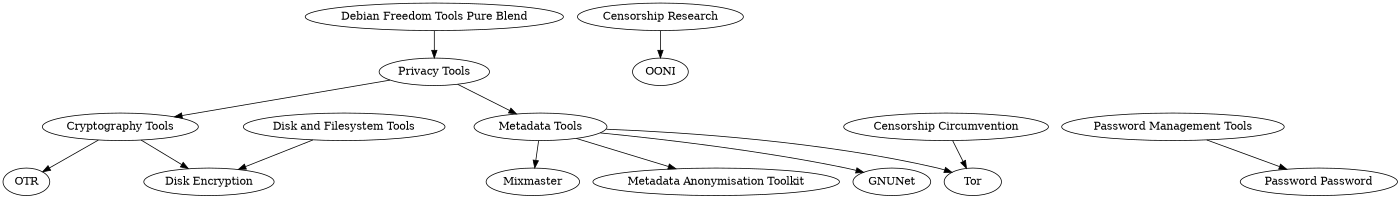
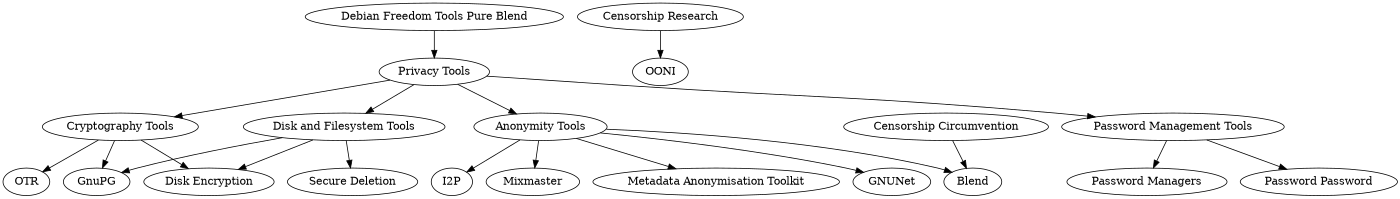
  digraph {
    n1 [label="Debian Freedom Tools Pure Blend"]
    n2 [label="Privacy Tools"]
-   n3 [label="Metadata Tools"]
+   n3 [label="Anonymity Tools"]
    n4 [label="Cryptography Tools"]
    n5 [label="Password Management Tools"]
    n6 [label="Disk and Filesystem Tools"]
-   n7 [label=Tor]
+   n7 [label=Blend]
    n8 [label=GNUNet]
+   n9 [label=I2P]
    n10 [label=Mixmaster]
    n11 [label="Metadata Anonymisation Toolkit"]
    n12 [label="Disk Encryption"]
+   n13 [label=GnuPG]
    n14 [label=OTR]
    n15 [label="Password Password"]
+   n16 [label="Password Managers"]
+   n17 [label="Secure Deletion"]
    n18 [label="Censorship Circumvention"]
    n19 [label="Censorship Research"]
    n20 [label=OONI]
    n1 -> n2
    n2 -> n3
    n2 -> n4
+   n2 -> n5
+   n2 -> n6
    n3 -> n7
    n3 -> n8
+   n3 -> n9
    n3 -> n10
    n3 -> n11
    n4 -> n12
+   n4 -> n13
    n4 -> n14
    n5 -> n15
+   n5 -> n16
    n6 -> n12
+   n6 -> n13
+   n6 -> n17
    n18 -> n7
    n19 -> n20
  }
